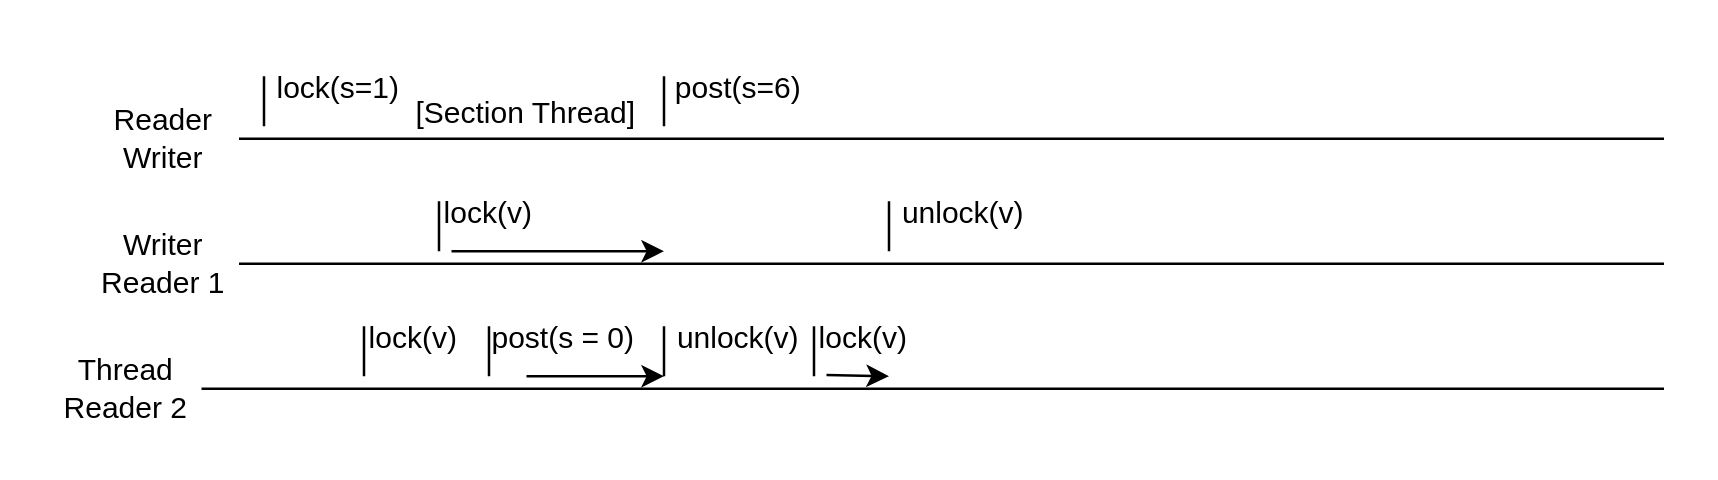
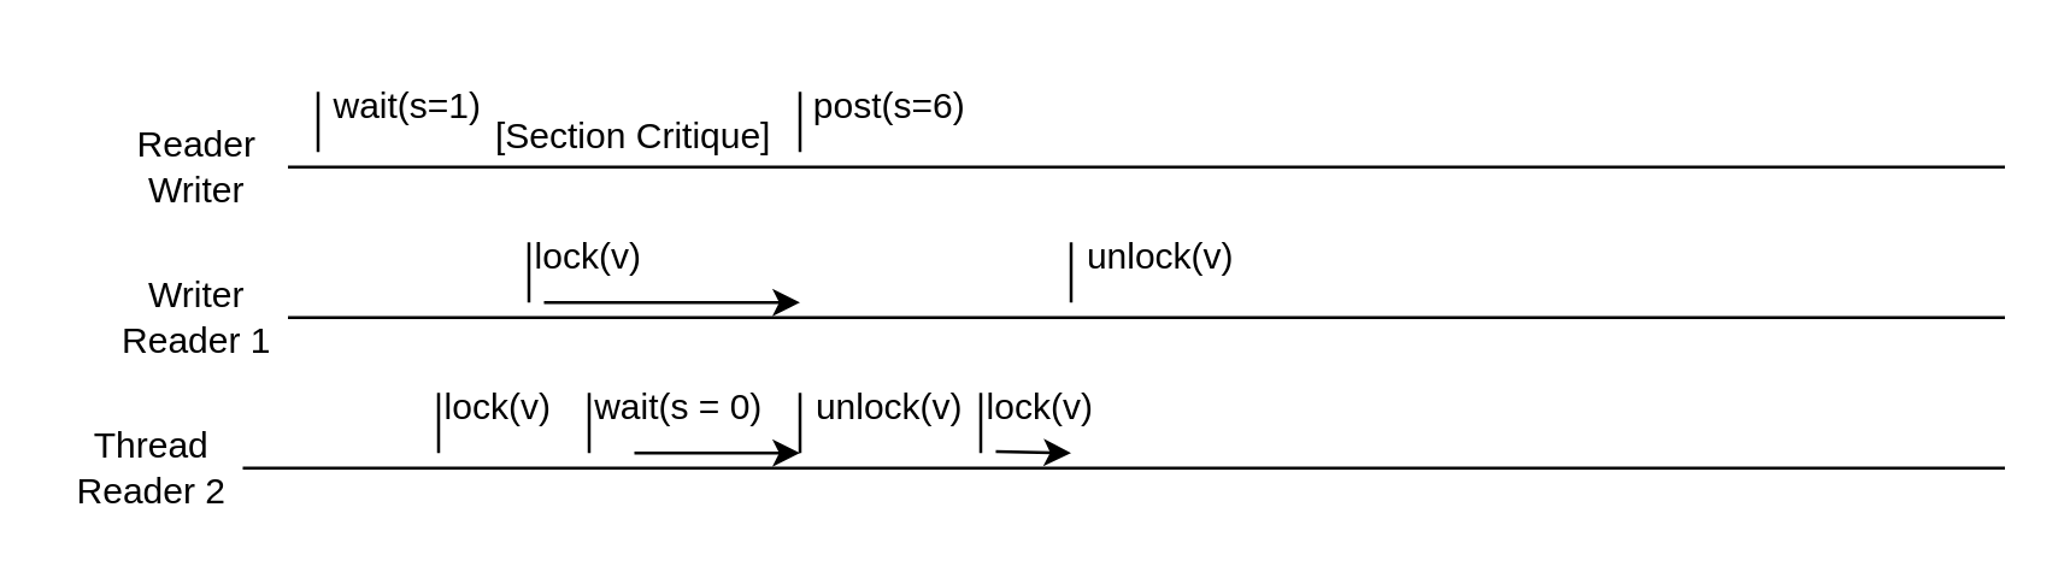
  <mxCell id="0" />
  <mxCell id="1" parent="0" />
  <mxCell id="2" value="Reader Writer" style="text;html=1;strokeColor=none;fillColor=none;align=center;verticalAlign=middle;whiteSpace=wrap;rounded=0;" vertex="1" parent="1"><mxGeometry x="35" y="40" width="60" height="30" as="geometry" /></mxCell>
  <mxCell id="3" value="Writer Reader 1&lt;br&gt;" style="text;html=1;strokeColor=none;fillColor=none;align=center;verticalAlign=middle;whiteSpace=wrap;rounded=0;" vertex="1" parent="1"><mxGeometry x="35" y="90" width="60" height="30" as="geometry" /></mxCell>
  <mxCell id="4" value="Thread Reader 2" style="text;html=1;strokeColor=none;fillColor=none;align=center;verticalAlign=middle;whiteSpace=wrap;rounded=0;" vertex="1" parent="1"><mxGeometry x="20" y="140" width="60" height="30" as="geometry" /></mxCell>
  <mxCell id="5" value="" style="endArrow=none;html=1;exitX=1;exitY=0.5;exitDx=0;exitDy=0;" edge="1" parent="1" source="2"><mxGeometry width="50" height="50" relative="1" as="geometry"><mxPoint x="245" y="180" as="sourcePoint" /><mxPoint x="665" y="55" as="targetPoint" /></mxGeometry></mxCell>
  <mxCell id="6" value="" style="endArrow=none;html=1;exitX=1;exitY=0.5;exitDx=0;exitDy=0;" edge="1" parent="1" source="3"><mxGeometry width="50" height="50" relative="1" as="geometry"><mxPoint x="105" y="110" as="sourcePoint" /><mxPoint x="665" y="105" as="targetPoint" /></mxGeometry></mxCell>
  <mxCell id="7" value="" style="endArrow=none;html=1;exitX=1;exitY=0.5;exitDx=0;exitDy=0;" edge="1" parent="1" source="4"><mxGeometry width="50" height="50" relative="1" as="geometry"><mxPoint x="115" y="150" as="sourcePoint" /><mxPoint x="665" y="155" as="targetPoint" /></mxGeometry></mxCell>
  <mxCell id="8" value="" style="endArrow=none;html=1;" edge="1" parent="1"><mxGeometry width="50" height="50" relative="1" as="geometry"><mxPoint x="145" y="150" as="sourcePoint" /><mxPoint x="145" y="130" as="targetPoint" /><Array as="points" /></mxGeometry></mxCell>
  <mxCell id="9" value="lock(v)" style="text;html=1;strokeColor=none;fillColor=none;align=center;verticalAlign=middle;whiteSpace=wrap;rounded=0;" vertex="1" parent="1"><mxGeometry x="135" y="120" width="60" height="30" as="geometry" /></mxCell>
  <mxCell id="10" value="" style="endArrow=none;html=1;" edge="1" parent="1"><mxGeometry width="50" height="50" relative="1" as="geometry"><mxPoint x="195" y="150" as="sourcePoint" /><mxPoint x="195" y="130" as="targetPoint" /><Array as="points"><mxPoint x="195" y="140" /></Array></mxGeometry></mxCell>
- <mxCell id="11" value="post(s = 0)" style="text;html=1;strokeColor=none;fillColor=none;align=center;verticalAlign=middle;whiteSpace=wrap;rounded=0;" vertex="1" parent="1"><mxGeometry x="195" y="120" width="60" height="30" as="geometry" /></mxCell>
+ <mxCell id="11" value="wait(s = 0)" style="text;html=1;strokeColor=none;fillColor=none;align=center;verticalAlign=middle;whiteSpace=wrap;rounded=0;" vertex="1" parent="1"><mxGeometry x="195" y="120" width="60" height="30" as="geometry" /></mxCell>
  <mxCell id="12" value="" style="endArrow=none;html=1;" edge="1" parent="1"><mxGeometry width="50" height="50" relative="1" as="geometry"><mxPoint x="265" y="150" as="sourcePoint" /><mxPoint x="265" y="130" as="targetPoint" /><Array as="points" /></mxGeometry></mxCell>
  <mxCell id="13" value="unlock(v)" style="text;html=1;strokeColor=none;fillColor=none;align=center;verticalAlign=middle;whiteSpace=wrap;rounded=0;" vertex="1" parent="1"><mxGeometry x="265" y="120" width="60" height="30" as="geometry" /></mxCell>
  <mxCell id="14" value="" style="endArrow=none;html=1;" edge="1" parent="1"><mxGeometry width="50" height="50" relative="1" as="geometry"><mxPoint x="105" y="50" as="sourcePoint" /><mxPoint x="105" y="30" as="targetPoint" /><Array as="points" /></mxGeometry></mxCell>
- <mxCell id="15" value="lock(s=1)" style="text;html=1;strokeColor=none;fillColor=none;align=center;verticalAlign=middle;whiteSpace=wrap;rounded=0;" vertex="1" parent="1"><mxGeometry x="105" y="20" width="60" height="30" as="geometry" /></mxCell>
- <mxCell id="16" value="[Section Thread]" style="text;html=1;strokeColor=none;fillColor=none;align=center;verticalAlign=middle;whiteSpace=wrap;rounded=0;" vertex="1" parent="1"><mxGeometry x="155" y="30" width="110" height="30" as="geometry" /></mxCell>
+ <mxCell id="15" value="wait(s=1)" style="text;html=1;strokeColor=none;fillColor=none;align=center;verticalAlign=middle;whiteSpace=wrap;rounded=0;" vertex="1" parent="1"><mxGeometry x="105" y="20" width="60" height="30" as="geometry" /></mxCell>
+ <mxCell id="16" value="[Section Critique]" style="text;html=1;strokeColor=none;fillColor=none;align=center;verticalAlign=middle;whiteSpace=wrap;rounded=0;" vertex="1" parent="1"><mxGeometry x="155" y="30" width="110" height="30" as="geometry" /></mxCell>
  <mxCell id="17" value="" style="endArrow=none;html=1;" edge="1" parent="1"><mxGeometry width="50" height="50" relative="1" as="geometry"><mxPoint x="265" y="50" as="sourcePoint" /><mxPoint x="265" y="30" as="targetPoint" /><Array as="points" /></mxGeometry></mxCell>
  <mxCell id="18" value="post(s=6)" style="text;html=1;strokeColor=none;fillColor=none;align=center;verticalAlign=middle;whiteSpace=wrap;rounded=0;" vertex="1" parent="1"><mxGeometry x="265" y="20" width="60" height="30" as="geometry" /></mxCell>
  <mxCell id="19" value="" style="endArrow=none;html=1;" edge="1" parent="1"><mxGeometry width="50" height="50" relative="1" as="geometry"><mxPoint x="175" y="100" as="sourcePoint" /><mxPoint x="175" y="80" as="targetPoint" /><Array as="points" /></mxGeometry></mxCell>
  <mxCell id="20" value="lock(v)" style="text;html=1;strokeColor=none;fillColor=none;align=center;verticalAlign=middle;whiteSpace=wrap;rounded=0;" vertex="1" parent="1"><mxGeometry x="165" y="70" width="60" height="30" as="geometry" /></mxCell>
  <mxCell id="21" value="" style="endArrow=classic;html=1;exitX=0.25;exitY=1;exitDx=0;exitDy=0;" edge="1" parent="1" source="20"><mxGeometry width="50" height="50" relative="1" as="geometry"><mxPoint x="175" y="120" as="sourcePoint" /><mxPoint x="265" y="100" as="targetPoint" /></mxGeometry></mxCell>
  <mxCell id="22" value="" style="endArrow=classic;html=1;exitX=0.25;exitY=1;exitDx=0;exitDy=0;" edge="1" parent="1" source="11"><mxGeometry width="50" height="50" relative="1" as="geometry"><mxPoint x="190" y="110" as="sourcePoint" /><mxPoint x="265" y="150" as="targetPoint" /></mxGeometry></mxCell>
  <mxCell id="23" value="" style="endArrow=none;html=1;" edge="1" parent="1"><mxGeometry width="50" height="50" relative="1" as="geometry"><mxPoint x="355" y="100" as="sourcePoint" /><mxPoint x="355" y="80" as="targetPoint" /><Array as="points" /></mxGeometry></mxCell>
  <mxCell id="24" value="unlock(v)" style="text;html=1;strokeColor=none;fillColor=none;align=center;verticalAlign=middle;whiteSpace=wrap;rounded=0;" vertex="1" parent="1"><mxGeometry x="355" y="70" width="60" height="30" as="geometry" /></mxCell>
  <mxCell id="25" value="" style="endArrow=none;html=1;" edge="1" parent="1"><mxGeometry width="50" height="50" relative="1" as="geometry"><mxPoint x="325" y="150" as="sourcePoint" /><mxPoint x="325" y="130" as="targetPoint" /><Array as="points" /></mxGeometry></mxCell>
  <mxCell id="26" value="lock(v)" style="text;html=1;strokeColor=none;fillColor=none;align=center;verticalAlign=middle;whiteSpace=wrap;rounded=0;" vertex="1" parent="1"><mxGeometry x="315" y="120" width="60" height="30" as="geometry" /></mxCell>
  <mxCell id="27" value="" style="endArrow=classic;html=1;exitX=0.25;exitY=1;exitDx=0;exitDy=0;" edge="1" parent="1"><mxGeometry width="50" height="50" relative="1" as="geometry"><mxPoint x="330" y="149.52" as="sourcePoint" /><mxPoint x="355" y="150" as="targetPoint" /></mxGeometry></mxCell>
